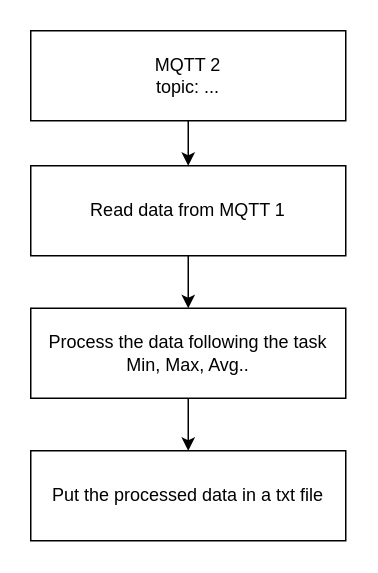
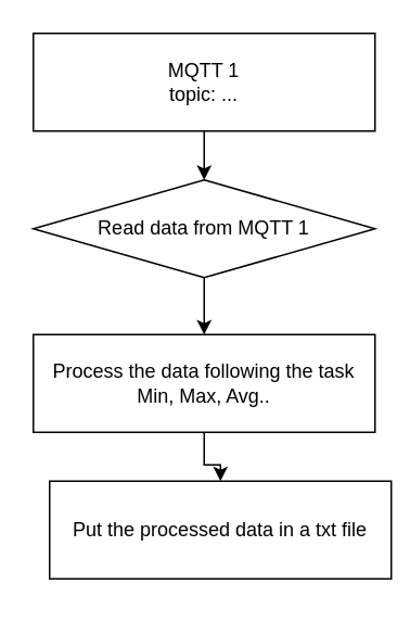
  <mxCell id="0" />
  <mxCell id="1" parent="0" />
  <mxCell id="2" value="" style="edgeStyle=orthogonalEdgeStyle;rounded=0;orthogonalLoop=1;jettySize=auto;html=1;" edge="1" parent="1" source="3" target="5"><mxGeometry relative="1" as="geometry" /></mxCell>
- <mxCell id="3" value="MQTT 2&lt;div&gt;topic: ...&lt;/div&gt;" style="rounded=0;whiteSpace=wrap;html=1;" vertex="1" parent="1"><mxGeometry x="20" y="20" width="210" height="60" as="geometry" /></mxCell>
+ <mxCell id="3" value="MQTT 1&lt;div&gt;topic: ...&lt;/div&gt;" style="rounded=0;whiteSpace=wrap;html=1;" vertex="1" parent="1"><mxGeometry x="20" y="20" width="210" height="60" as="geometry" /></mxCell>
  <mxCell id="4" value="" style="edgeStyle=orthogonalEdgeStyle;rounded=0;orthogonalLoop=1;jettySize=auto;html=1;" edge="1" parent="1" source="5" target="7"><mxGeometry relative="1" as="geometry" /></mxCell>
- <mxCell id="5" value="Read data from MQTT 1" style="rounded=0;whiteSpace=wrap;html=1;" vertex="1" parent="1"><mxGeometry x="20" y="110" width="210" height="60" as="geometry" /></mxCell>
+ <mxCell id="5" value="Read data from MQTT 1" style="rhombus;whiteSpace=wrap;html=1;" vertex="1" parent="1"><mxGeometry x="20" y="110" width="210" height="60" as="geometry" /></mxCell>
  <mxCell id="6" value="" style="edgeStyle=orthogonalEdgeStyle;rounded=0;orthogonalLoop=1;jettySize=auto;html=1;" edge="1" parent="1" source="7" target="8"><mxGeometry relative="1" as="geometry" /></mxCell>
  <mxCell id="7" value="Process the data following the task&lt;div&gt;Min, Max, Avg..&lt;/div&gt;" style="rounded=0;whiteSpace=wrap;html=1;" vertex="1" parent="1"><mxGeometry x="20" y="205" width="210" height="60" as="geometry" /></mxCell>
- <mxCell id="8" value="Put the processed data in a txt file" style="rounded=0;whiteSpace=wrap;html=1;" vertex="1" parent="1"><mxGeometry x="20" y="300" width="210" height="60" as="geometry" /></mxCell>
+ <mxCell id="8" value="Put the processed data in a txt file" style="rounded=0;whiteSpace=wrap;html=1;" vertex="1" parent="1"><mxGeometry x="30" y="295" width="210" height="60" as="geometry" /></mxCell>
